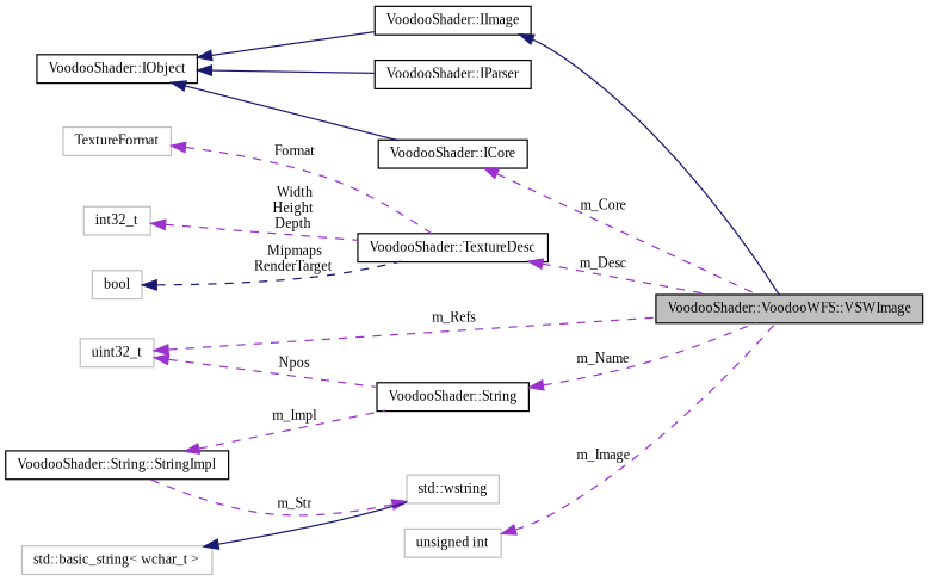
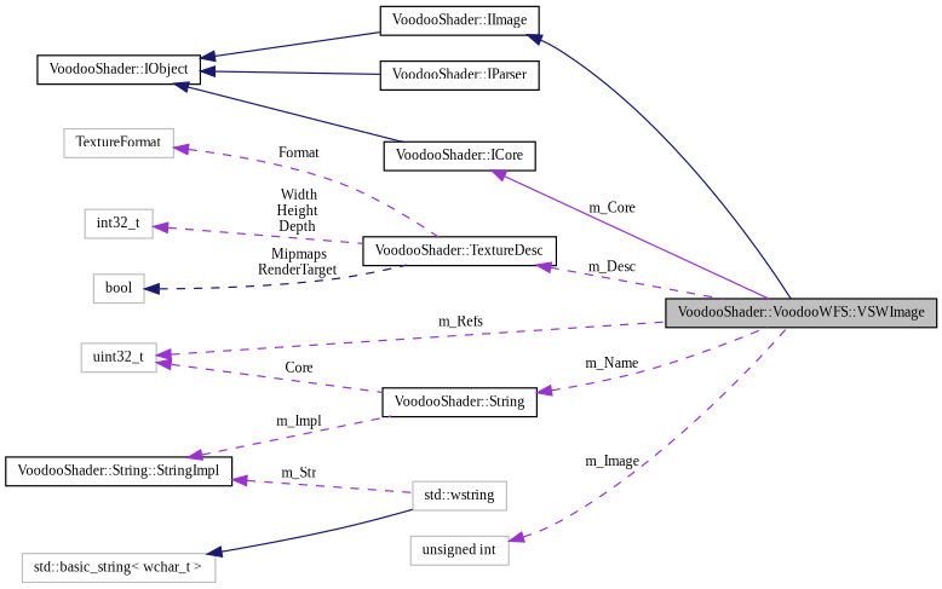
  digraph {
    fontname="Liberation Serif"
    rankdir=LR
    node [color=black fillcolor=white fontname="Liberation Serif" fontsize=10 shape=record style=filled]
    edge [color=darkorchid3 dir=back fontname="Liberation Serif" fontsize=10 labelfontname=Helvetica labelfontsize=10 style=dashed]
    n1 [fillcolor=grey75 fontcolor=black height=0.2 label="VoodooShader::VoodooWFS::VSWImage" width=0.4]
    n2 [height=0.2 label="VoodooShader::IImage" width=0.4]
    n3 [height=0.2 label="VoodooShader::IObject" width=0.4]
    n4 [height=0.2 label="VoodooShader::IParser" width=0.4]
    n5 [height=0.2 label="VoodooShader::ICore" width=0.4]
    n6 [height=0.2 label="VoodooShader::TextureDesc" width=0.4]
    n7 [color=grey75 height=0.2 label=TextureFormat width=0.4]
    n8 [color=grey75 height=0.2 label=int32_t width=0.4]
    n9 [color=grey75 height=0.2 label=bool width=0.4]
    n10 [color=grey75 height=0.2 label=uint32_t width=0.4]
    n11 [height=0.2 label="VoodooShader::String" width=0.4]
    n12 [color=grey75 height=0.2 label="unsigned int" width=0.4]
    n13 [height=0.2 label="VoodooShader::String::StringImpl" width=0.4]
    n14 [color=grey75 height=0.2 label="std::wstring" width=0.4]
    n15 [color=grey75 height=0.2 label="std::basic_string\< wchar_t \>" width=0.4]
    n2 -> n1 [color=midnightblue style=solid]
    n3 -> n2 [color=midnightblue style=solid]
    n3 -> n4 [color=midnightblue style=solid]
    n3 -> n5 [color=midnightblue style=solid]
-   n5 -> n1 [label=" m_Core"]
+   n5 -> n1 [label=" m_Core" style=solid]
    n6 -> n1 [label=" m_Desc"]
    n7 -> n6 [label=" Format"]
    n8 -> n6 [label=" Width\nHeight\nDepth"]
    n9 -> n6 [color=midnightblue label=" Mipmaps\nRenderTarget"]
    n10 -> n1 [label=" m_Refs"]
-   n10 -> n11 [label=" Npos"]
+   n10 -> n11 [label=" Core"]
    n11 -> n1 [label=" m_Name"]
    n12 -> n1 [label=" m_Image"]
    n13 -> n11 [label=" m_Impl"]
-   n14 -> n13 [label=" m_Str"]
+   n13 -> n14 [label=" m_Str"]
    n15 -> n14 [color=midnightblue style=solid]
  }
